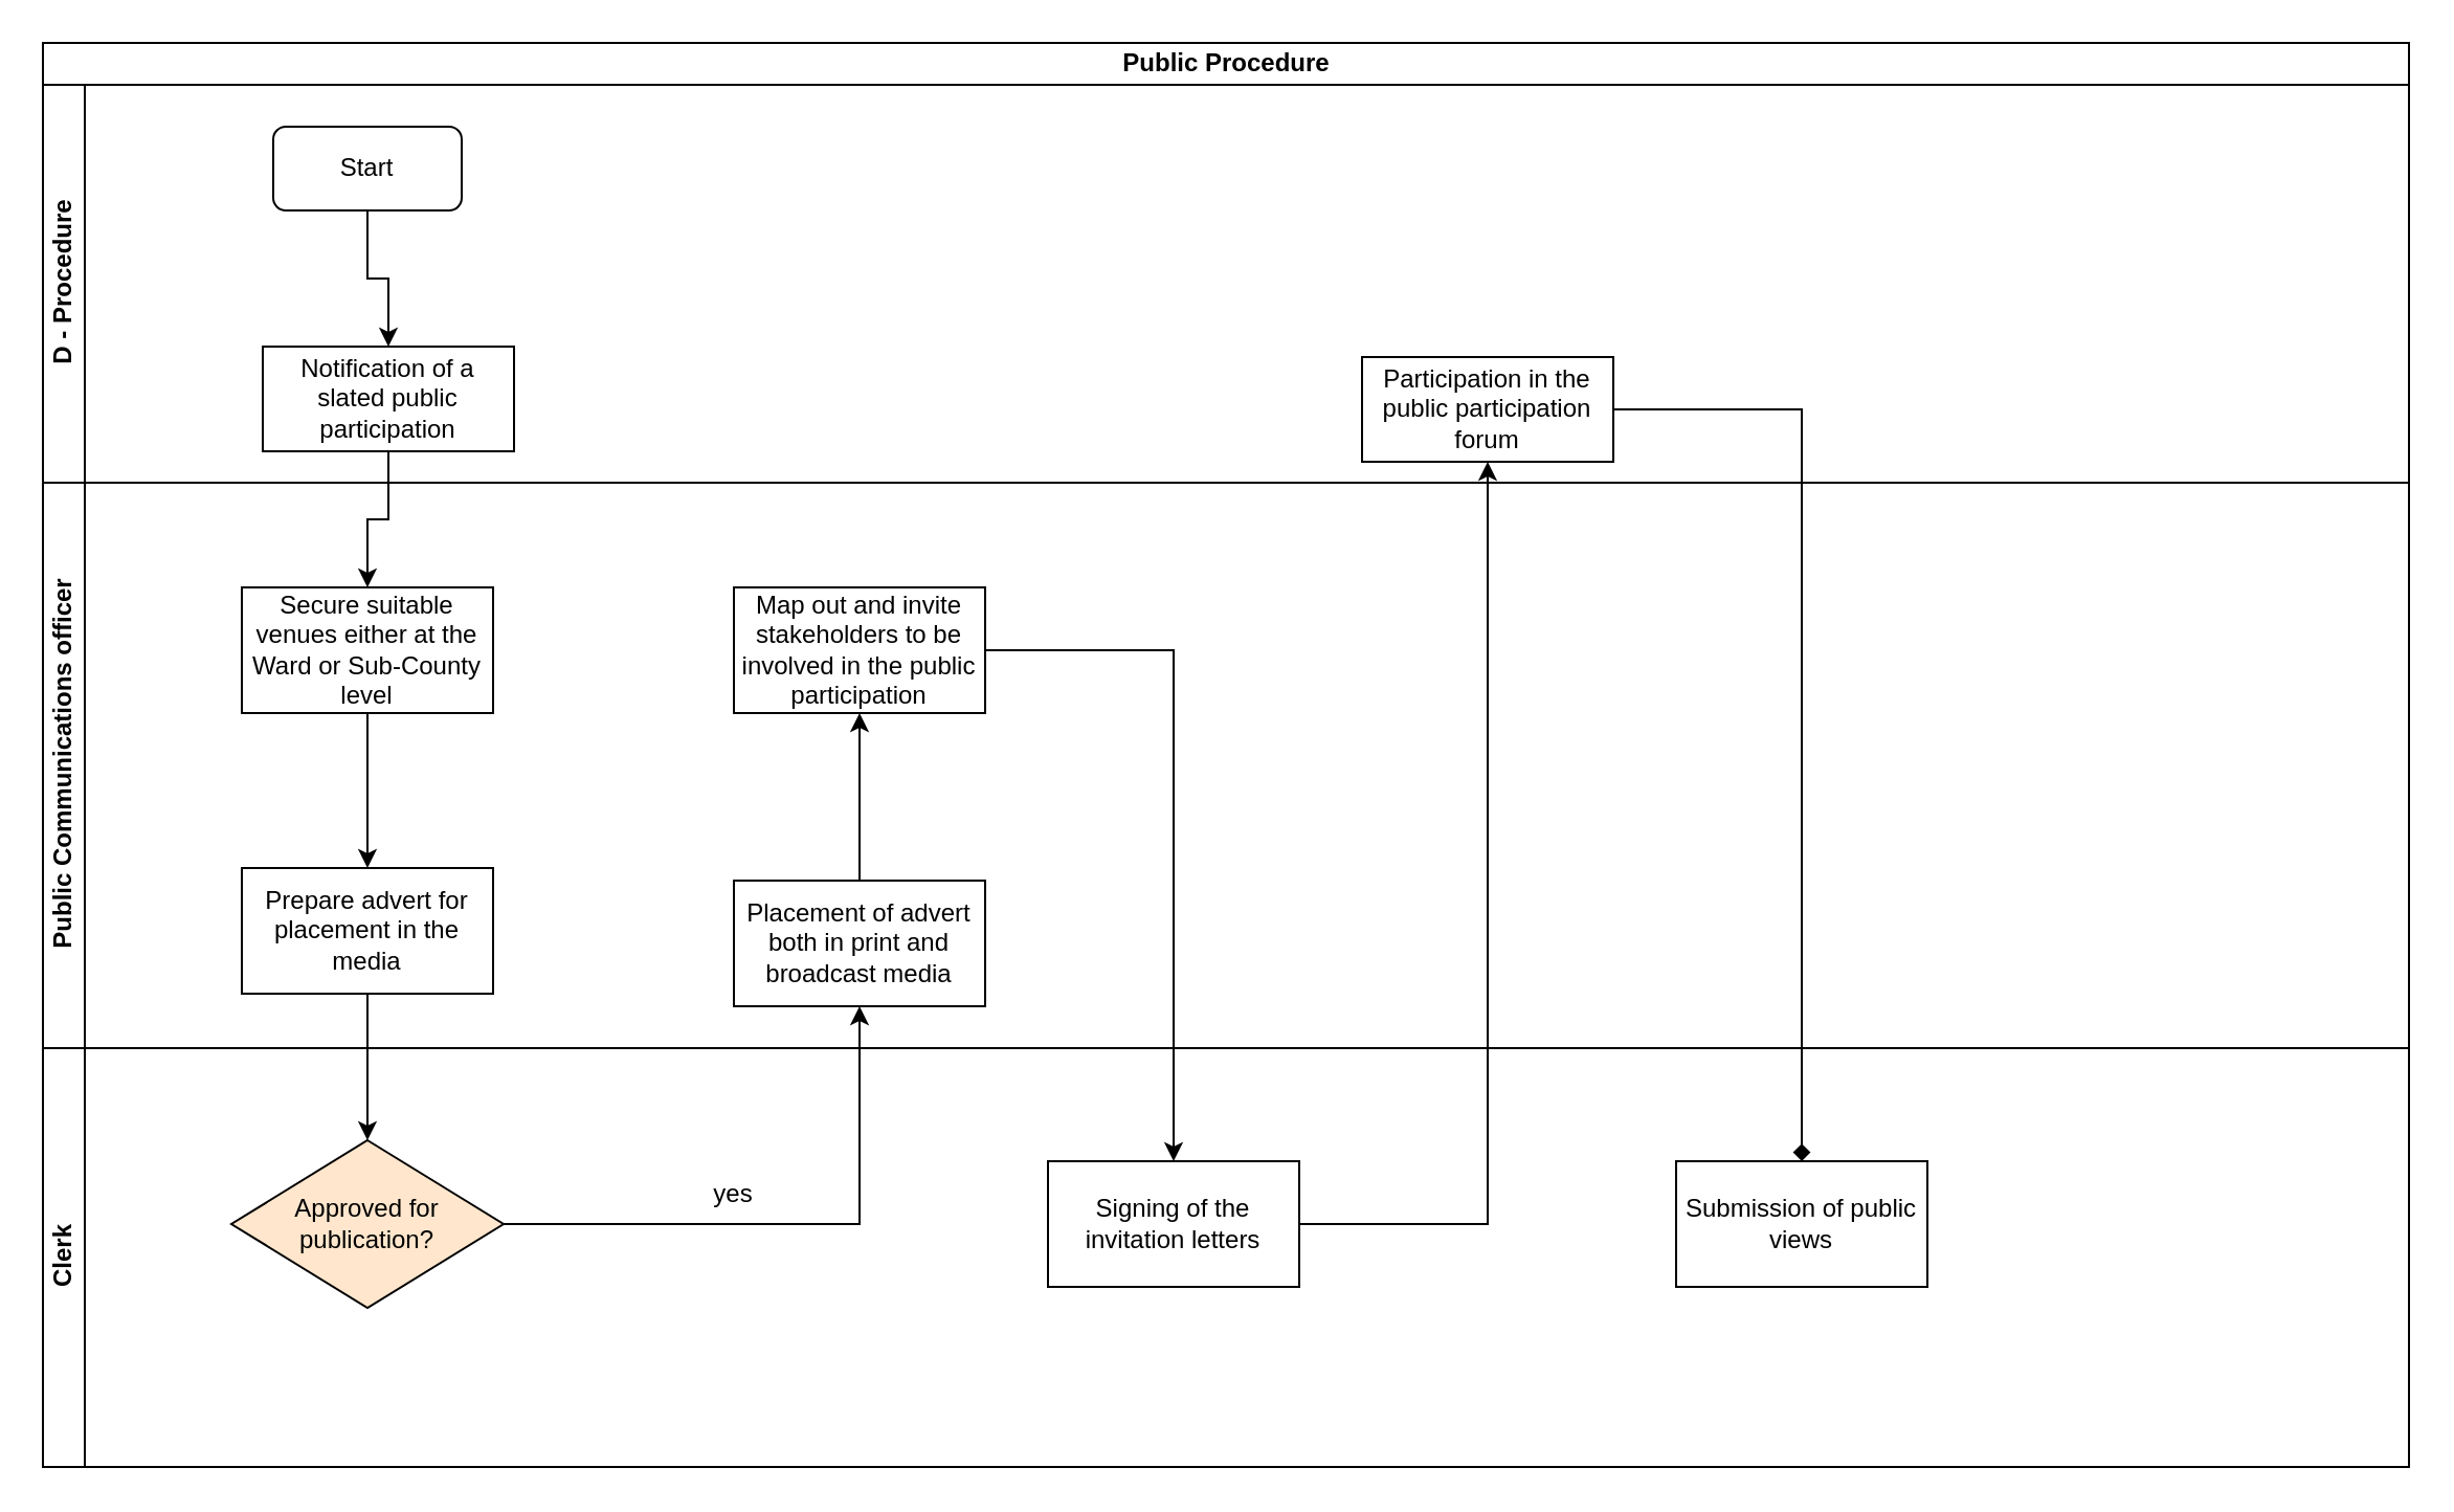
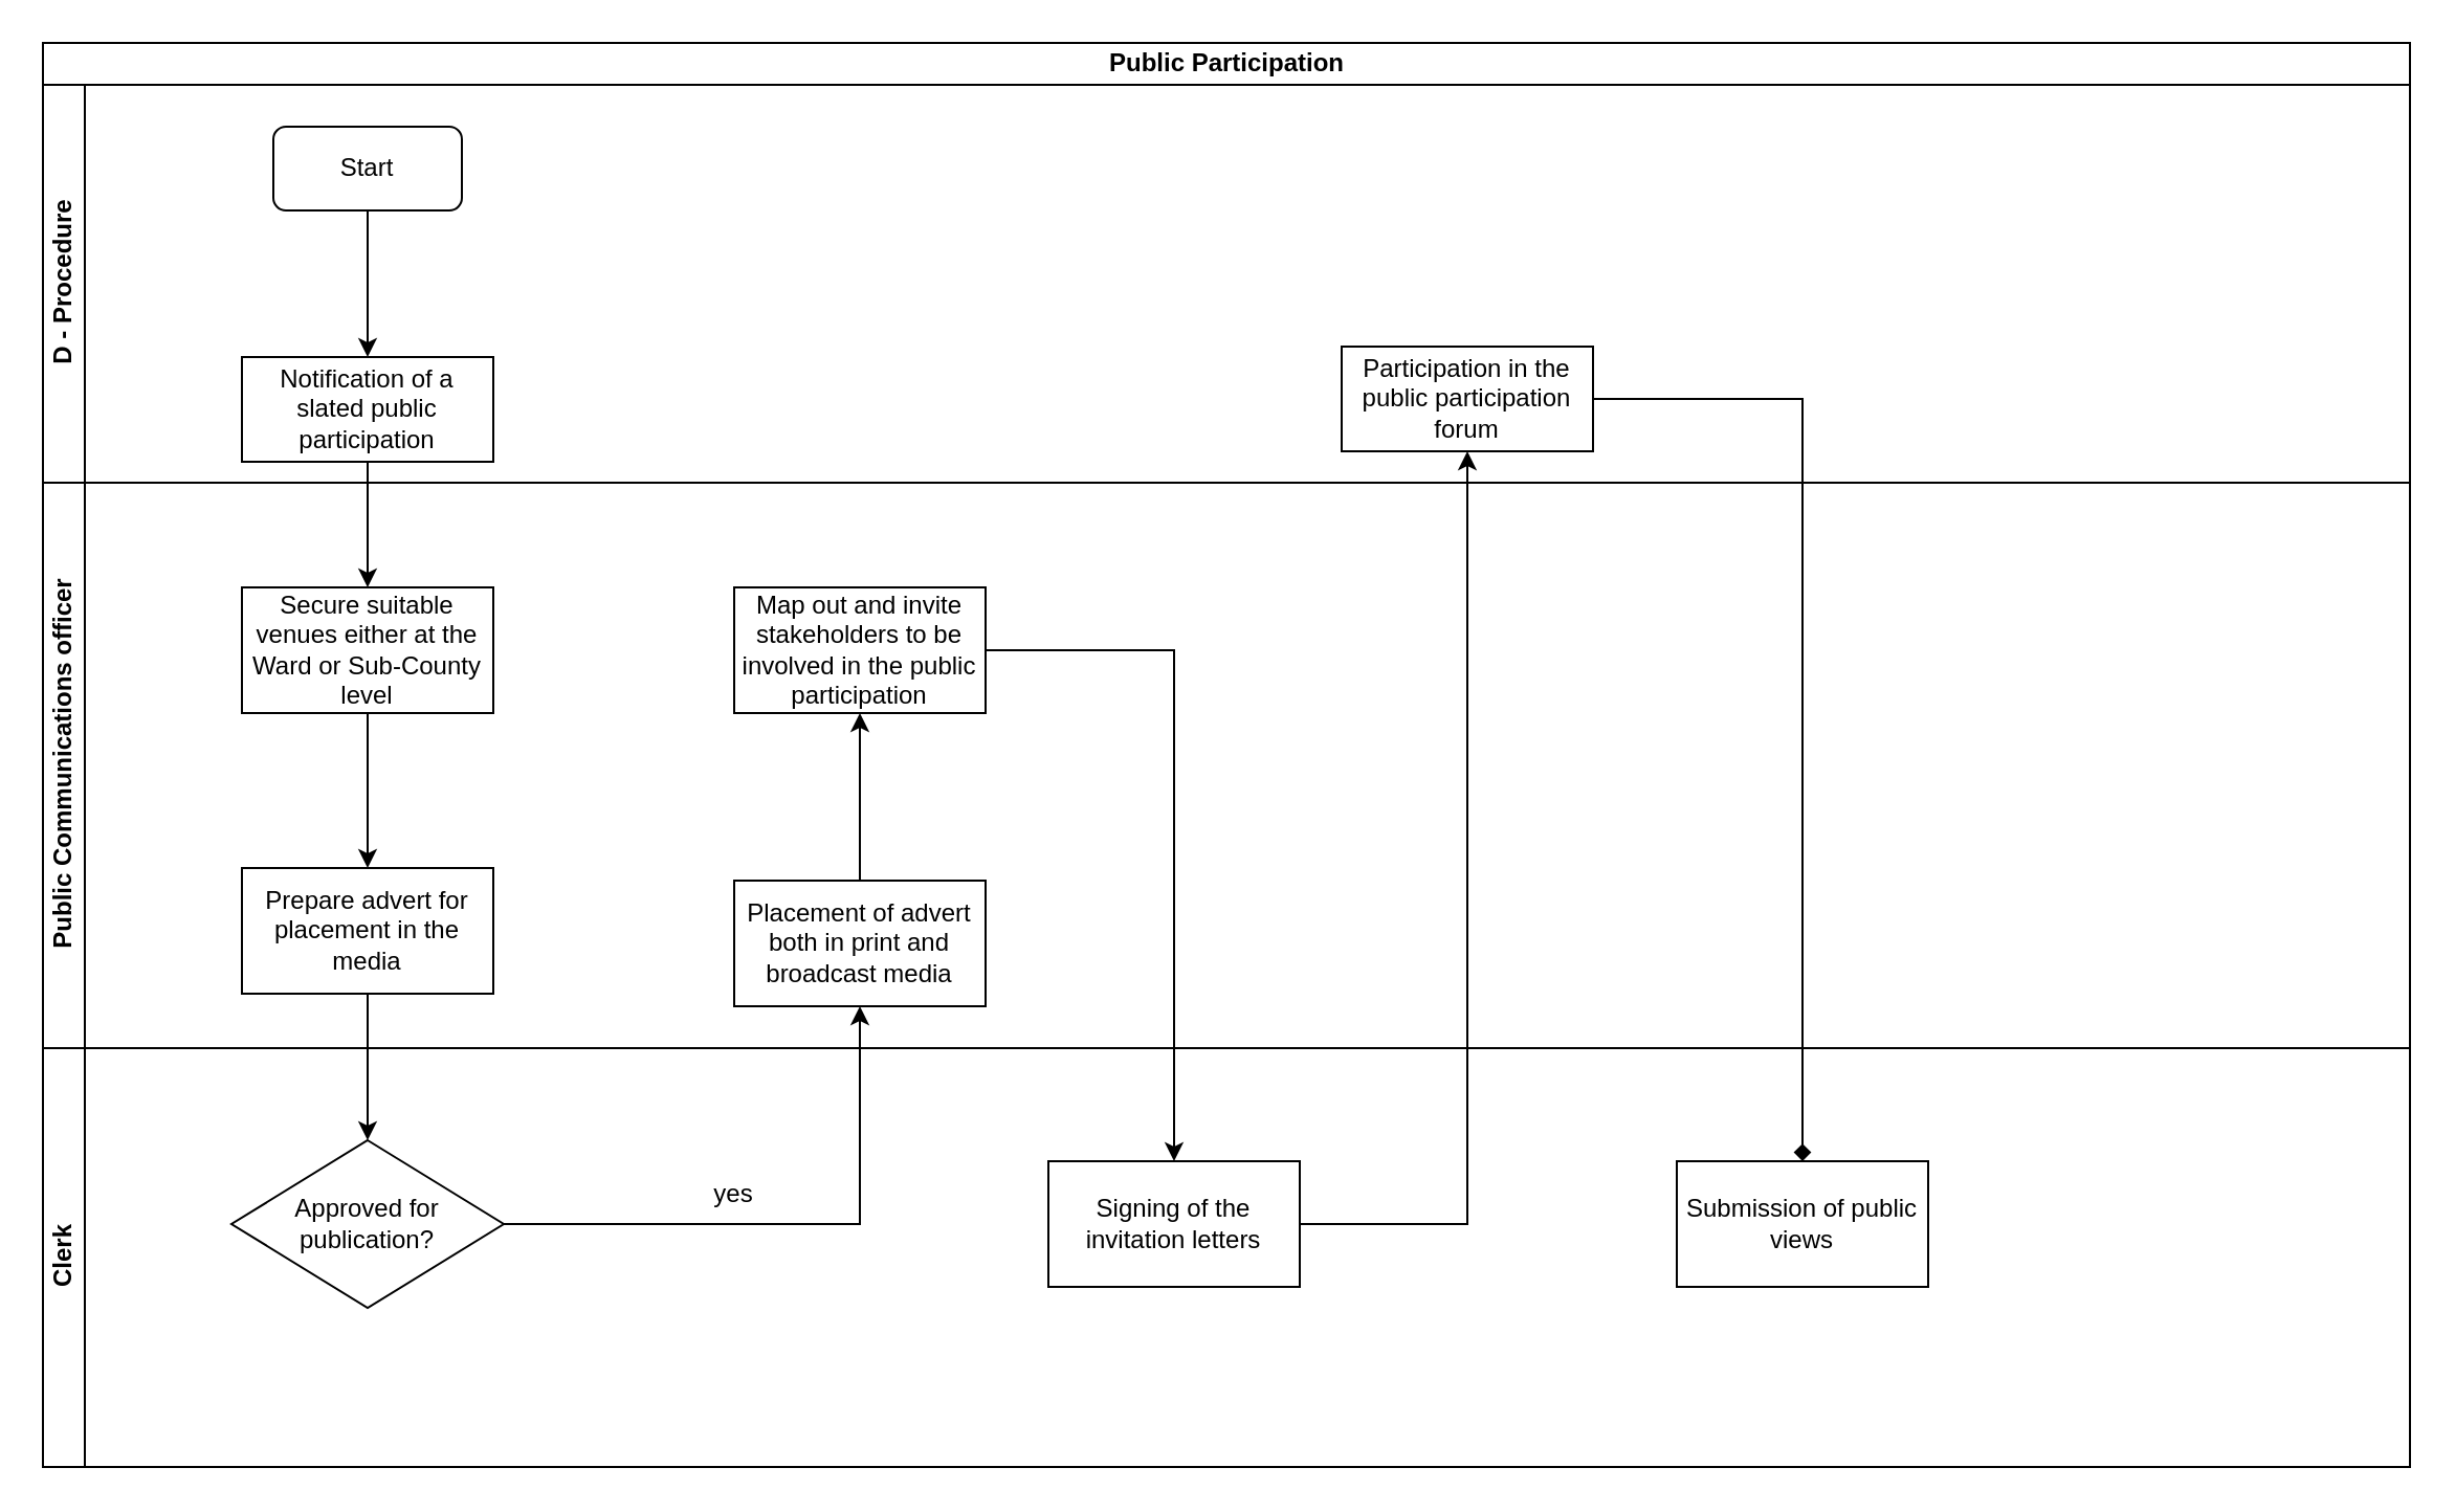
  <mxCell id="0" />
  <mxCell id="1" parent="0" />
- <mxCell id="2" value="Public Procedure" style="swimlane;html=1;childLayout=stackLayout;resizeParent=1;resizeParentMax=0;horizontal=1;startSize=20;horizontalStack=0;" vertex="1" parent="1"><mxGeometry x="20" y="20" width="1130" height="680" as="geometry" /></mxCell>
+ <mxCell id="2" value="Public Participation" style="swimlane;html=1;childLayout=stackLayout;resizeParent=1;resizeParentMax=0;horizontal=1;startSize=20;horizontalStack=0;" vertex="1" parent="1"><mxGeometry x="20" y="20" width="1130" height="680" as="geometry" /></mxCell>
  <mxCell id="3" value="D - Procedure" style="swimlane;html=1;startSize=20;horizontal=0;" vertex="1" parent="2"><mxGeometry y="20" width="1130" height="190" as="geometry" /></mxCell>
  <mxCell id="4" value="Start" style="rounded=1;whiteSpace=wrap;html=1;" vertex="1" parent="3"><mxGeometry x="110" y="20" width="90" height="40" as="geometry" /></mxCell>
- <mxCell id="5" value="Participation in the public participation forum" style="whiteSpace=wrap;html=1;rounded=0;" vertex="1" parent="3"><mxGeometry x="630" y="130" width="120" height="50" as="geometry" /></mxCell>
- <mxCell id="6" value="Notification of a slated public participation" style="rounded=0;whiteSpace=wrap;html=1;" vertex="1" parent="3"><mxGeometry x="105" y="125" width="120" height="50" as="geometry" /></mxCell>
+ <mxCell id="5" value="Participation in the public participation forum" style="whiteSpace=wrap;html=1;rounded=0;" vertex="1" parent="3"><mxGeometry x="620" y="125" width="120" height="50" as="geometry" /></mxCell>
+ <mxCell id="6" value="Notification of a slated public participation" style="rounded=0;whiteSpace=wrap;html=1;" vertex="1" parent="3"><mxGeometry x="95" y="130" width="120" height="50" as="geometry" /></mxCell>
  <mxCell id="7" value="" style="edgeStyle=orthogonalEdgeStyle;rounded=0;orthogonalLoop=1;jettySize=auto;html=1;entryX=0.5;entryY=0;entryDx=0;entryDy=0;" edge="1" parent="3" source="4" target="6"><mxGeometry relative="1" as="geometry"><mxPoint x="155" y="130" as="targetPoint" /></mxGeometry></mxCell>
  <mxCell id="8" value="Public Communications officer" style="swimlane;html=1;startSize=20;horizontal=0;" vertex="1" parent="2"><mxGeometry y="210" width="1130" height="270" as="geometry" /></mxCell>
  <mxCell id="9" value="" style="edgeStyle=orthogonalEdgeStyle;rounded=0;orthogonalLoop=1;jettySize=auto;html=1;" edge="1" parent="8" source="10" target="11"><mxGeometry relative="1" as="geometry" /></mxCell>
  <mxCell id="10" value="Secure suitable venues either at the Ward or Sub-County level" style="whiteSpace=wrap;html=1;rounded=0;" vertex="1" parent="8"><mxGeometry x="95" y="50" width="120" height="60" as="geometry" /></mxCell>
  <mxCell id="11" value="Prepare advert for placement in the media" style="whiteSpace=wrap;html=1;rounded=0;" vertex="1" parent="8"><mxGeometry x="95" y="184" width="120" height="60" as="geometry" /></mxCell>
  <mxCell id="12" value="Placement of advert both in print and broadcast media" style="whiteSpace=wrap;html=1;rounded=0;" vertex="1" parent="8"><mxGeometry x="330" y="190" width="120" height="60" as="geometry" /></mxCell>
  <mxCell id="13" value="Clerk" style="swimlane;html=1;startSize=20;horizontal=0;" vertex="1" parent="2"><mxGeometry y="480" width="1130" height="200" as="geometry" /></mxCell>
  <mxCell id="14" value="yes" style="text;html=1;strokeColor=none;fillColor=none;align=center;verticalAlign=middle;whiteSpace=wrap;rounded=0;" vertex="1" parent="13"><mxGeometry x="310" y="60" width="40" height="20" as="geometry" /></mxCell>
- <mxCell id="15" value="Approved for publication?" style="rhombus;whiteSpace=wrap;html=1;rounded=0;fillColor=#ffe6cc;" vertex="1" parent="13"><mxGeometry x="90" y="44" width="130" height="80" as="geometry" /></mxCell>
+ <mxCell id="15" value="Approved for publication?" style="rhombus;whiteSpace=wrap;html=1;rounded=0;" vertex="1" parent="13"><mxGeometry x="90" y="44" width="130" height="80" as="geometry" /></mxCell>
  <mxCell id="16" value="Signing of the invitation letters" style="whiteSpace=wrap;html=1;rounded=0;" vertex="1" parent="13"><mxGeometry x="480" y="54" width="120" height="60" as="geometry" /></mxCell>
  <mxCell id="17" value="Submission of public views" style="whiteSpace=wrap;html=1;rounded=0;" vertex="1" parent="13"><mxGeometry x="780" y="54" width="120" height="60" as="geometry" /></mxCell>
  <mxCell id="18" value="" style="edgeStyle=orthogonalEdgeStyle;rounded=0;orthogonalLoop=1;jettySize=auto;html=1;" edge="1" parent="2" source="6" target="10"><mxGeometry relative="1" as="geometry" /></mxCell>
  <mxCell id="19" value="" style="edgeStyle=orthogonalEdgeStyle;rounded=0;orthogonalLoop=1;jettySize=auto;html=1;" edge="1" parent="2" source="11" target="15"><mxGeometry relative="1" as="geometry" /></mxCell>
  <mxCell id="20" value="" style="edgeStyle=orthogonalEdgeStyle;rounded=0;orthogonalLoop=1;jettySize=auto;html=1;" edge="1" parent="2" source="15" target="12"><mxGeometry relative="1" as="geometry" /></mxCell>
  <mxCell id="21" value="" style="edgeStyle=orthogonalEdgeStyle;rounded=0;orthogonalLoop=1;jettySize=auto;html=1;" edge="1" parent="2" source="16" target="5"><mxGeometry relative="1" as="geometry" /></mxCell>
  <mxCell id="22" value="" style="edgeStyle=orthogonalEdgeStyle;rounded=0;orthogonalLoop=1;jettySize=auto;html=1;endArrow=diamond;" edge="1" parent="2" source="5" target="17"><mxGeometry relative="1" as="geometry" /></mxCell>
  <mxCell id="23" value="" style="edgeStyle=orthogonalEdgeStyle;rounded=0;orthogonalLoop=1;jettySize=auto;html=1;" edge="1" parent="1" source="24" target="16"><mxGeometry relative="1" as="geometry" /></mxCell>
  <mxCell id="24" value="Map out and invite stakeholders to be involved in the public participation" style="whiteSpace=wrap;html=1;rounded=0;" vertex="1" parent="1"><mxGeometry x="350" y="280" width="120" height="60" as="geometry" /></mxCell>
  <mxCell id="25" value="" style="edgeStyle=orthogonalEdgeStyle;rounded=0;orthogonalLoop=1;jettySize=auto;html=1;" edge="1" parent="1" source="12" target="24"><mxGeometry relative="1" as="geometry" /></mxCell>
